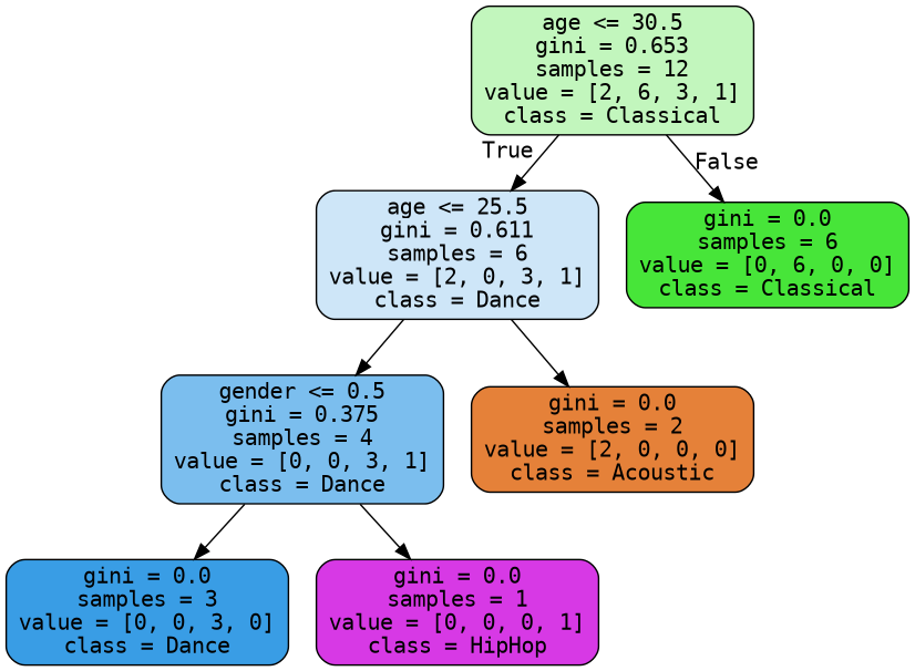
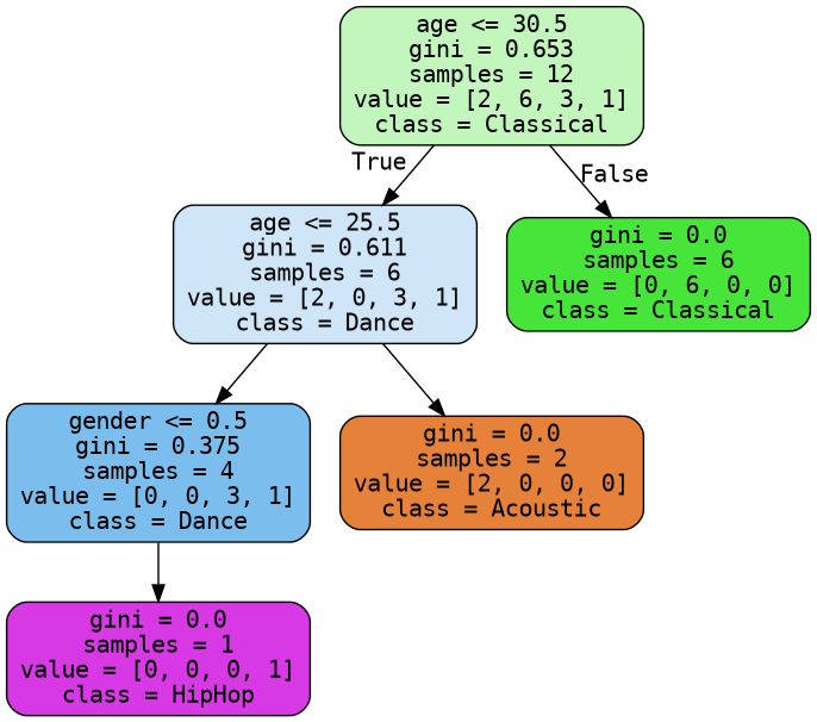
  digraph {
    fontname="DejaVu Sans Mono"
    node [color=black fontname="DejaVu Sans Mono" shape=box style="filled, rounded"]
    edge [fontname="DejaVu Sans Mono"]
    n1 [fillcolor="#c2f6bd" label="age <= 30.5\ngini = 0.653\nsamples = 12\nvalue = [2, 6, 3, 1]\nclass = Classical"]
    n2 [fillcolor="#cee6f8" label="age <= 25.5\ngini = 0.611\nsamples = 6\nvalue = [2, 0, 3, 1]\nclass = Dance"]
    n3 [fillcolor="#47e539" label="gini = 0.0\nsamples = 6\nvalue = [0, 6, 0, 0]\nclass = Classical"]
    n4 [fillcolor="#7bbeee" label="gender <= 0.5\ngini = 0.375\nsamples = 4\nvalue = [0, 0, 3, 1]\nclass = Dance"]
    n5 [fillcolor="#e58139" label="gini = 0.0\nsamples = 2\nvalue = [2, 0, 0, 0]\nclass = Acoustic"]
-   n6 [fillcolor="#399de5" label="gini = 0.0\nsamples = 3\nvalue = [0, 0, 3, 0]\nclass = Dance"]
    n7 [fillcolor="#d739e5" label="gini = 0.0\nsamples = 1\nvalue = [0, 0, 0, 1]\nclass = HipHop"]
    n1 -> n2 [headlabel=True labelangle=45 labeldistance=2.5]
    n1 -> n3 [headlabel=False labelangle=-45 labeldistance=2.5]
    n2 -> n4
    n2 -> n5
-   n4 -> n6
    n4 -> n7
  }
